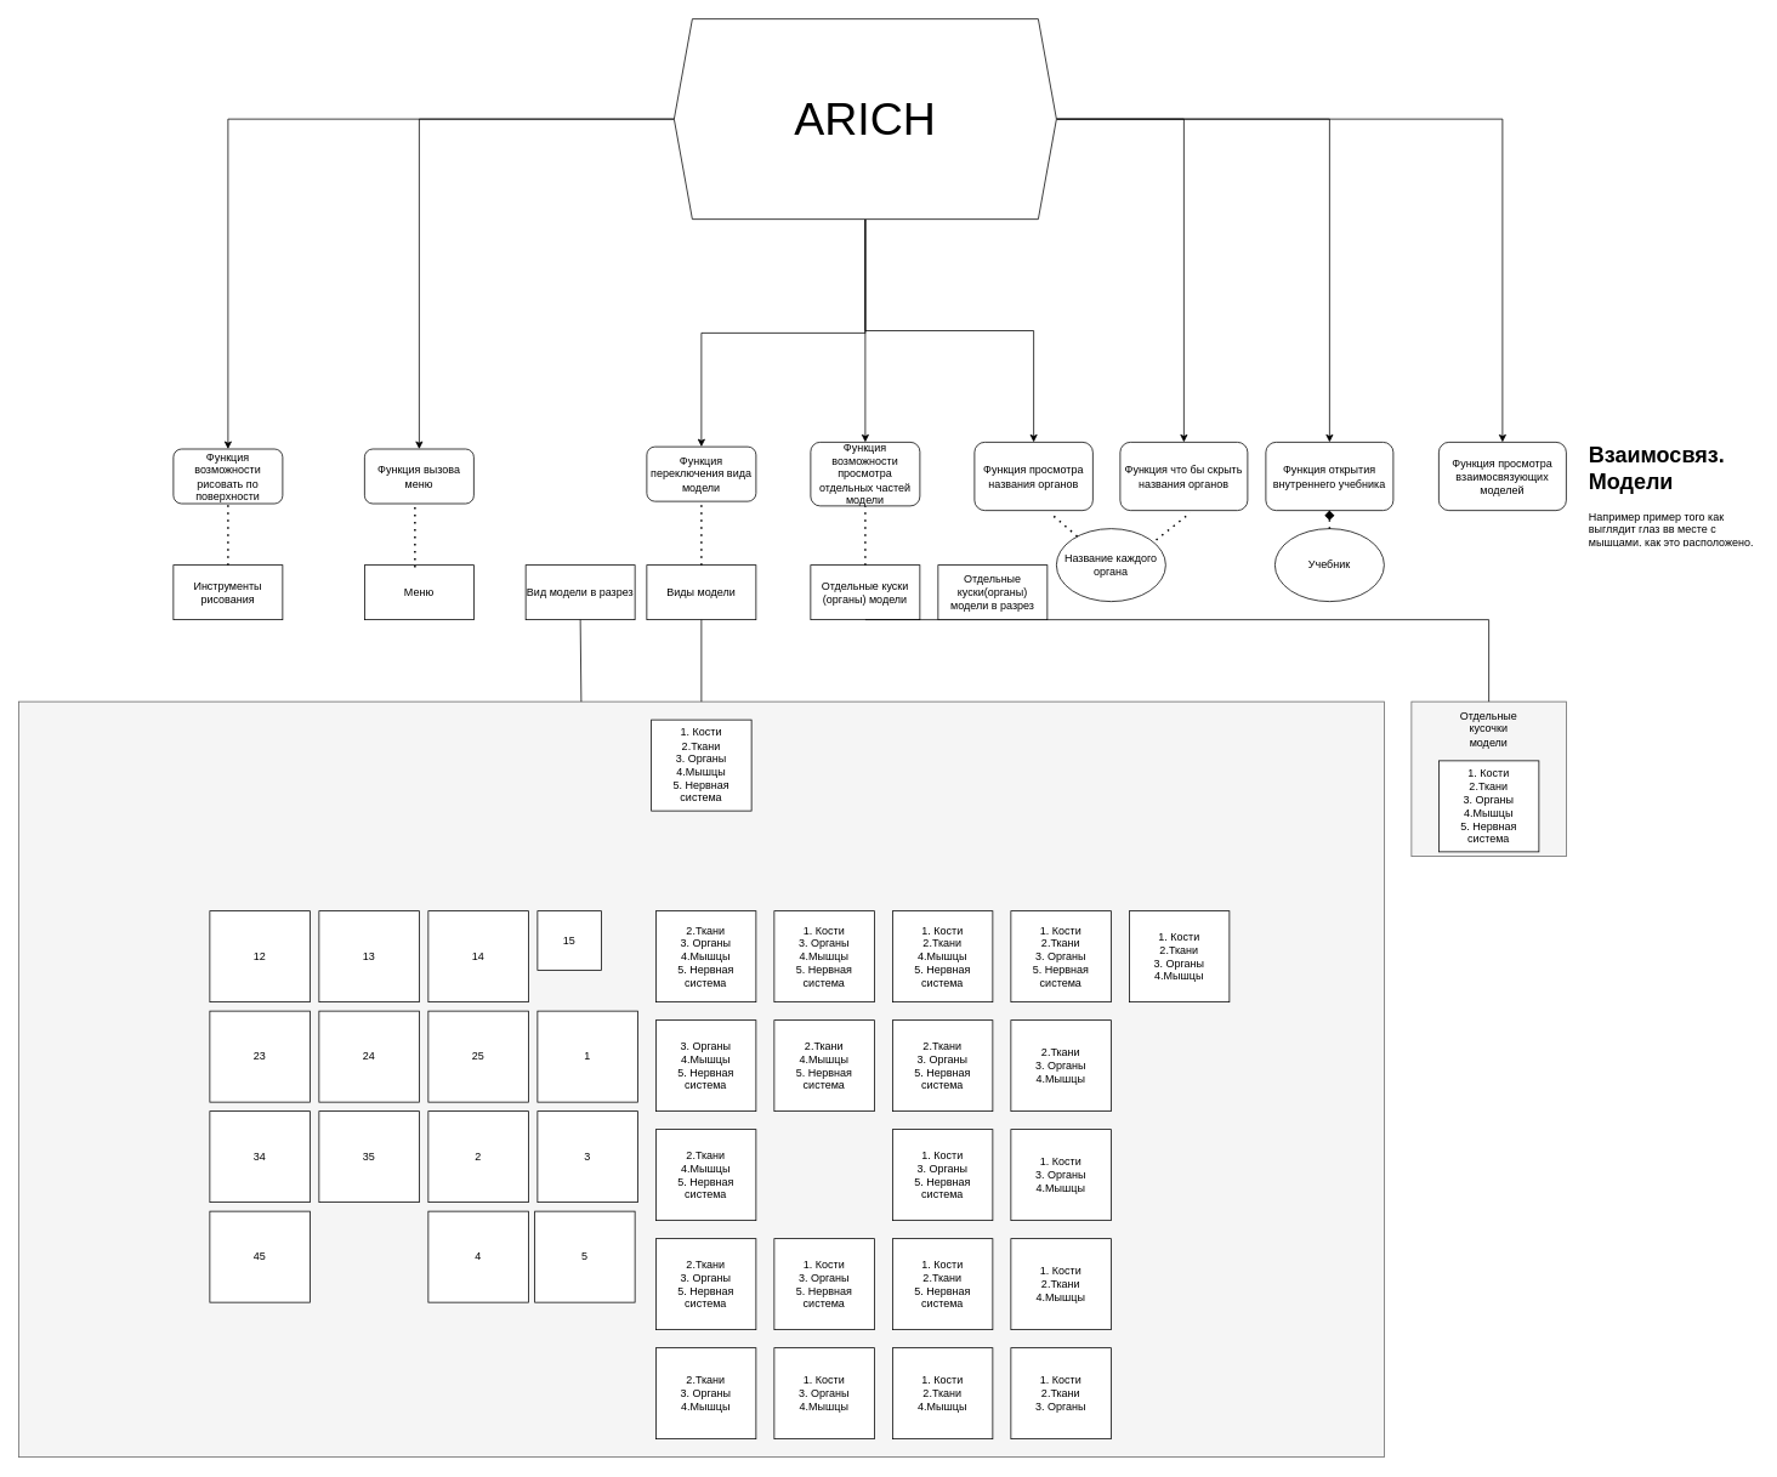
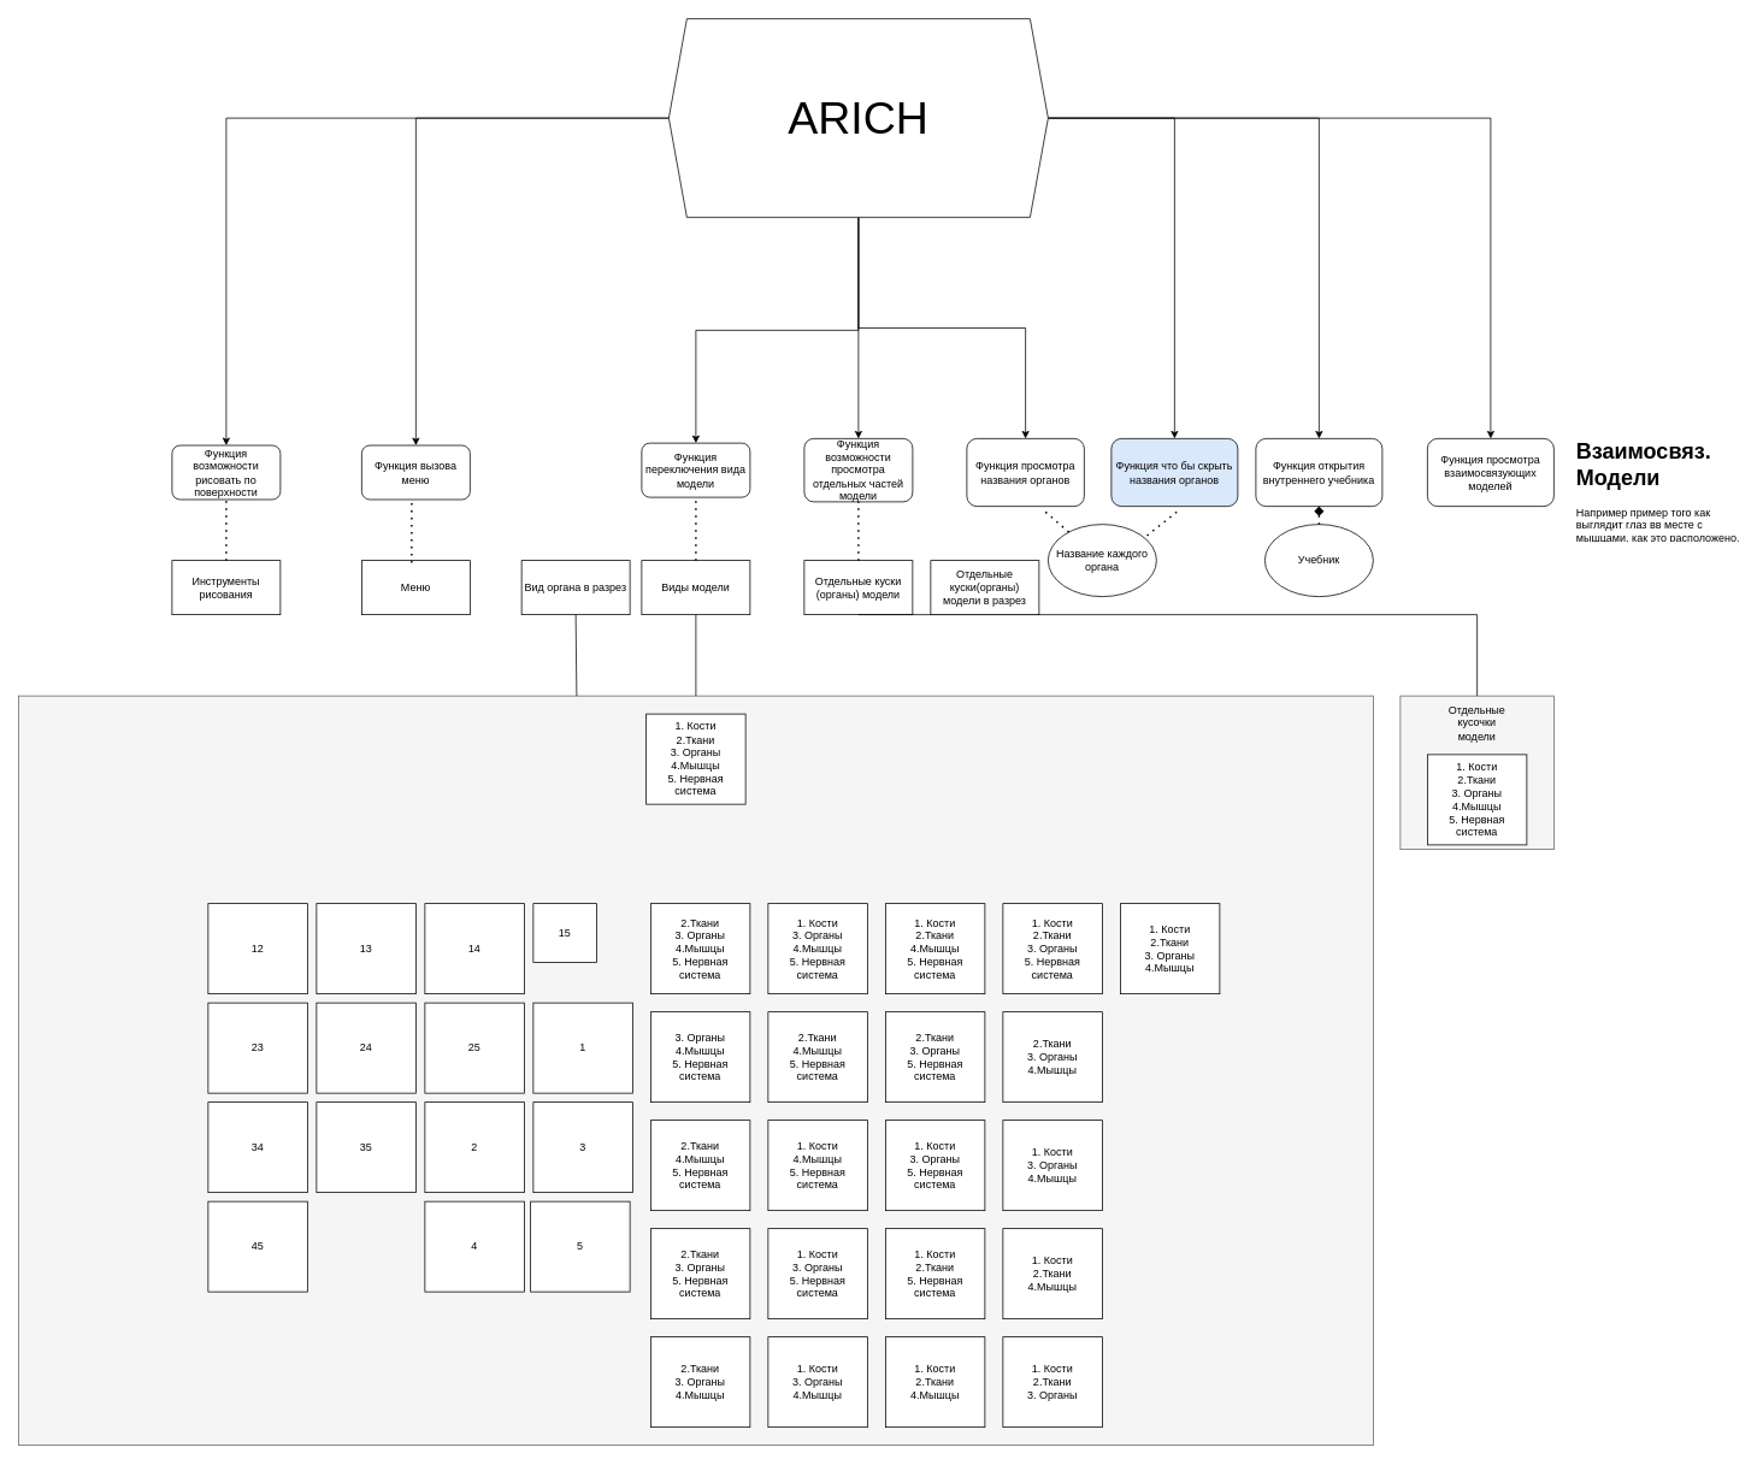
  <mxCell id="0" />
  <mxCell id="1" parent="0" />
  <mxCell id="2" value="" style="rounded=0;whiteSpace=wrap;html=1;fillColor=#f5f5f5;fontColor=#333333;strokeColor=#666666;" vertex="1" parent="1"><mxGeometry x="20" y="770" width="1500" height="830" as="geometry" /></mxCell>
  <mxCell id="3" value="Виды модели" style="rounded=0;whiteSpace=wrap;html=1;" vertex="1" parent="1"><mxGeometry x="710" y="620" width="120" height="60" as="geometry" /></mxCell>
  <mxCell id="4" value="1. Кости&lt;br&gt;2.Ткани&lt;br&gt;3. Органы&lt;br&gt;4.Мышцы&lt;br&gt;5. Нервная система" style="rounded=0;whiteSpace=wrap;html=1;" vertex="1" parent="1"><mxGeometry x="715" y="790" width="110" height="100" as="geometry" /></mxCell>
  <mxCell id="5" value="2.Ткани&lt;br&gt;3. Органы&lt;br&gt;4.Мышцы&lt;br&gt;5. Нервная система" style="rounded=0;whiteSpace=wrap;html=1;" vertex="1" parent="1"><mxGeometry x="720" y="1000" width="110" height="100" as="geometry" /></mxCell>
  <mxCell id="6" value="1. Кости&lt;br style=&quot;border-color: var(--border-color);&quot;&gt;3. Органы&lt;br style=&quot;border-color: var(--border-color);&quot;&gt;4.Мышцы&lt;br style=&quot;border-color: var(--border-color);&quot;&gt;5. Нервная система" style="rounded=0;whiteSpace=wrap;html=1;" vertex="1" parent="1"><mxGeometry x="850" y="1000" width="110" height="100" as="geometry" /></mxCell>
  <mxCell id="7" value="1. Кости&lt;br&gt;2.Ткани&lt;br&gt;4.Мышцы&lt;br&gt;5. Нервная система" style="rounded=0;whiteSpace=wrap;html=1;" vertex="1" parent="1"><mxGeometry x="980" y="1000" width="110" height="100" as="geometry" /></mxCell>
  <mxCell id="8" value="1. Кости&lt;br&gt;2.Ткани&lt;br&gt;3. Органы&lt;br&gt;5. Нервная система" style="rounded=0;whiteSpace=wrap;html=1;" vertex="1" parent="1"><mxGeometry x="1110" y="1000" width="110" height="100" as="geometry" /></mxCell>
  <mxCell id="9" value="1. Кости&lt;br&gt;2.Ткани&lt;br&gt;3. Органы&lt;br&gt;4.Мышцы" style="rounded=0;whiteSpace=wrap;html=1;" vertex="1" parent="1"><mxGeometry x="1240" y="1000" width="110" height="100" as="geometry" /></mxCell>
  <mxCell id="10" value="3. Органы&lt;br&gt;4.Мышцы&lt;br&gt;5. Нервная система" style="rounded=0;whiteSpace=wrap;html=1;" vertex="1" parent="1"><mxGeometry x="720" y="1120" width="110" height="100" as="geometry" /></mxCell>
  <mxCell id="11" value="2.Ткани&lt;br&gt;4.Мышцы&lt;br&gt;5. Нервная система" style="rounded=0;whiteSpace=wrap;html=1;" vertex="1" parent="1"><mxGeometry x="720" y="1240" width="110" height="100" as="geometry" /></mxCell>
  <mxCell id="12" value="2.Ткани&lt;br&gt;3. Органы&lt;br&gt;5. Нервная система" style="rounded=0;whiteSpace=wrap;html=1;" vertex="1" parent="1"><mxGeometry x="720" y="1360" width="110" height="100" as="geometry" /></mxCell>
  <mxCell id="13" value="2.Ткани&lt;br&gt;3. Органы&lt;br&gt;4.Мышцы" style="rounded=0;whiteSpace=wrap;html=1;" vertex="1" parent="1"><mxGeometry x="720" y="1480" width="110" height="100" as="geometry" /></mxCell>
+ <mxCell id="14" value="1. Кости&lt;br&gt;4.Мышцы&lt;br style=&quot;border-color: var(--border-color);&quot;&gt;5. Нервная система" style="rounded=0;whiteSpace=wrap;html=1;" vertex="1" parent="1"><mxGeometry x="850" y="1240" width="110" height="100" as="geometry" /></mxCell>
  <mxCell id="15" value="1. Кости&lt;br style=&quot;border-color: var(--border-color);&quot;&gt;3. Органы&lt;br style=&quot;border-color: var(--border-color);&quot;&gt;5. Нервная система" style="rounded=0;whiteSpace=wrap;html=1;" vertex="1" parent="1"><mxGeometry x="850" y="1360" width="110" height="100" as="geometry" /></mxCell>
  <mxCell id="16" value="1. Кости&lt;br style=&quot;border-color: var(--border-color);&quot;&gt;3. Органы&lt;br style=&quot;border-color: var(--border-color);&quot;&gt;4.Мышцы" style="rounded=0;whiteSpace=wrap;html=1;" vertex="1" parent="1"><mxGeometry x="850" y="1480" width="110" height="100" as="geometry" /></mxCell>
  <mxCell id="17" value="2.Ткани&lt;br&gt;4.Мышцы&lt;br&gt;5. Нервная система" style="rounded=0;whiteSpace=wrap;html=1;" vertex="1" parent="1"><mxGeometry x="850" y="1120" width="110" height="100" as="geometry" /></mxCell>
  <mxCell id="18" value="1. Кости&lt;br&gt;2.Ткани&lt;br&gt;5. Нервная система" style="rounded=0;whiteSpace=wrap;html=1;" vertex="1" parent="1"><mxGeometry x="980" y="1360" width="110" height="100" as="geometry" /></mxCell>
  <mxCell id="19" value="1. Кости&lt;br&gt;2.Ткани&lt;br&gt;4.Мышцы" style="rounded=0;whiteSpace=wrap;html=1;" vertex="1" parent="1"><mxGeometry x="980" y="1480" width="110" height="100" as="geometry" /></mxCell>
  <mxCell id="20" value="2.Ткани&lt;br&gt;3. Органы&lt;br&gt;5. Нервная система" style="rounded=0;whiteSpace=wrap;html=1;" vertex="1" parent="1"><mxGeometry x="980" y="1120" width="110" height="100" as="geometry" /></mxCell>
  <mxCell id="21" value="1. Кости&lt;br&gt;3. Органы&lt;br&gt;5. Нервная система" style="rounded=0;whiteSpace=wrap;html=1;" vertex="1" parent="1"><mxGeometry x="980" y="1240" width="110" height="100" as="geometry" /></mxCell>
  <mxCell id="22" value="1. Кости&lt;br&gt;2.Ткани&lt;br&gt;3. Органы" style="rounded=0;whiteSpace=wrap;html=1;" vertex="1" parent="1"><mxGeometry x="1110" y="1480" width="110" height="100" as="geometry" /></mxCell>
  <mxCell id="23" value="2.Ткани&lt;br&gt;3. Органы&lt;br&gt;4.Мышцы" style="rounded=0;whiteSpace=wrap;html=1;" vertex="1" parent="1"><mxGeometry x="1110" y="1120" width="110" height="100" as="geometry" /></mxCell>
  <mxCell id="24" value="1. Кости&lt;br&gt;3. Органы&lt;br&gt;4.Мышцы" style="rounded=0;whiteSpace=wrap;html=1;" vertex="1" parent="1"><mxGeometry x="1110" y="1240" width="110" height="100" as="geometry" /></mxCell>
  <mxCell id="25" value="1. Кости&lt;br&gt;2.Ткани&lt;br&gt;4.Мышцы" style="rounded=0;whiteSpace=wrap;html=1;" vertex="1" parent="1"><mxGeometry x="1110" y="1360" width="110" height="100" as="geometry" /></mxCell>
  <mxCell id="26" value="12" style="rounded=0;whiteSpace=wrap;html=1;" vertex="1" parent="1"><mxGeometry x="230" y="1000" width="110" height="100" as="geometry" /></mxCell>
  <mxCell id="27" value="13" style="rounded=0;whiteSpace=wrap;html=1;" vertex="1" parent="1"><mxGeometry x="350" y="1000" width="110" height="100" as="geometry" /></mxCell>
  <mxCell id="28" value="14" style="rounded=0;whiteSpace=wrap;html=1;" vertex="1" parent="1"><mxGeometry x="470" y="1000" width="110" height="100" as="geometry" /></mxCell>
  <mxCell id="29" value="15" style="rounded=0;whiteSpace=wrap;html=1;" vertex="1" parent="1"><mxGeometry x="590" y="1000" width="70" height="65" as="geometry" /></mxCell>
  <mxCell id="30" value="23" style="rounded=0;whiteSpace=wrap;html=1;" vertex="1" parent="1"><mxGeometry x="230" y="1110" width="110" height="100" as="geometry" /></mxCell>
  <mxCell id="31" value="24" style="rounded=0;whiteSpace=wrap;html=1;" vertex="1" parent="1"><mxGeometry x="350" y="1110" width="110" height="100" as="geometry" /></mxCell>
  <mxCell id="32" value="25" style="rounded=0;whiteSpace=wrap;html=1;" vertex="1" parent="1"><mxGeometry x="470" y="1110" width="110" height="100" as="geometry" /></mxCell>
  <mxCell id="33" value="34" style="rounded=0;whiteSpace=wrap;html=1;" vertex="1" parent="1"><mxGeometry x="230" y="1220" width="110" height="100" as="geometry" /></mxCell>
  <mxCell id="34" value="35" style="rounded=0;whiteSpace=wrap;html=1;" vertex="1" parent="1"><mxGeometry x="350" y="1220" width="110" height="100" as="geometry" /></mxCell>
  <mxCell id="35" value="45" style="rounded=0;whiteSpace=wrap;html=1;" vertex="1" parent="1"><mxGeometry x="230" y="1330" width="110" height="100" as="geometry" /></mxCell>
  <mxCell id="36" value="1" style="rounded=0;whiteSpace=wrap;html=1;" vertex="1" parent="1"><mxGeometry x="590" y="1110" width="110" height="100" as="geometry" /></mxCell>
  <mxCell id="37" value="3" style="rounded=0;whiteSpace=wrap;html=1;" vertex="1" parent="1"><mxGeometry x="590" y="1220" width="110" height="100" as="geometry" /></mxCell>
  <mxCell id="38" value="2" style="rounded=0;whiteSpace=wrap;html=1;" vertex="1" parent="1"><mxGeometry x="470" y="1220" width="110" height="100" as="geometry" /></mxCell>
  <mxCell id="39" value="4" style="rounded=0;whiteSpace=wrap;html=1;" vertex="1" parent="1"><mxGeometry x="470" y="1330" width="110" height="100" as="geometry" /></mxCell>
  <mxCell id="40" value="5" style="rounded=0;whiteSpace=wrap;html=1;" vertex="1" parent="1"><mxGeometry x="587" y="1330" width="110" height="100" as="geometry" /></mxCell>
  <mxCell id="41" value="" style="endArrow=none;html=1;rounded=0;exitX=0.5;exitY=1;exitDx=0;exitDy=0;" edge="1" parent="1" source="3" target="2"><mxGeometry width="50" height="50" relative="1" as="geometry"><mxPoint x="850" y="640" as="sourcePoint" /><mxPoint x="900" y="590" as="targetPoint" /></mxGeometry></mxCell>
  <mxCell id="42" value="Функция переключения вида модели" style="rounded=1;whiteSpace=wrap;html=1;" vertex="1" parent="1"><mxGeometry x="710" y="490" width="120" height="60" as="geometry" /></mxCell>
  <mxCell id="43" value="" style="endArrow=none;dashed=1;html=1;dashPattern=1 3;strokeWidth=2;rounded=0;entryX=0.5;entryY=1;entryDx=0;entryDy=0;exitX=0.5;exitY=0;exitDx=0;exitDy=0;" edge="1" parent="1" source="3" target="42"><mxGeometry width="50" height="50" relative="1" as="geometry"><mxPoint x="850" y="640" as="sourcePoint" /><mxPoint x="900" y="590" as="targetPoint" /></mxGeometry></mxCell>
  <mxCell id="44" value="Функция возможности просмотра отдельных частей модели" style="rounded=1;whiteSpace=wrap;html=1;" vertex="1" parent="1"><mxGeometry x="890" y="485" width="120" height="70" as="geometry" /></mxCell>
  <mxCell id="45" value="" style="whiteSpace=wrap;html=1;aspect=fixed;fillColor=#f5f5f5;fontColor=#333333;strokeColor=#666666;" vertex="1" parent="1"><mxGeometry x="1550" y="770" width="170" height="170" as="geometry" /></mxCell>
  <mxCell id="46" value="1. Кости&lt;br&gt;2.Ткани&lt;br&gt;3. Органы&lt;br&gt;4.Мышцы&lt;br&gt;5. Нервная система" style="rounded=0;whiteSpace=wrap;html=1;" vertex="1" parent="1"><mxGeometry x="1580" y="835" width="110" height="100" as="geometry" /></mxCell>
  <mxCell id="47" value="Отдельные кусочки модели" style="text;html=1;strokeColor=none;fillColor=none;align=center;verticalAlign=middle;whiteSpace=wrap;rounded=0;" vertex="1" parent="1"><mxGeometry x="1605" y="785" width="60" height="30" as="geometry" /></mxCell>
  <mxCell id="48" value="Отдельные куски (органы) модели" style="rounded=0;whiteSpace=wrap;html=1;" vertex="1" parent="1"><mxGeometry x="890" y="620" width="120" height="60" as="geometry" /></mxCell>
  <mxCell id="49" value="" style="endArrow=none;html=1;rounded=0;entryX=0.5;entryY=1;entryDx=0;entryDy=0;exitX=0.5;exitY=0;exitDx=0;exitDy=0;" edge="1" parent="1" source="45" target="48"><mxGeometry width="50" height="50" relative="1" as="geometry"><mxPoint x="850" y="890" as="sourcePoint" /><mxPoint x="900" y="840" as="targetPoint" /><Array as="points"><mxPoint x="1635" y="680" /></Array></mxGeometry></mxCell>
  <mxCell id="50" value="" style="endArrow=none;dashed=1;html=1;dashPattern=1 3;strokeWidth=2;rounded=0;entryX=0.5;entryY=1;entryDx=0;entryDy=0;exitX=0.5;exitY=0;exitDx=0;exitDy=0;" edge="1" parent="1" source="48" target="44"><mxGeometry width="50" height="50" relative="1" as="geometry"><mxPoint x="850" y="770" as="sourcePoint" /><mxPoint x="900" y="720" as="targetPoint" /></mxGeometry></mxCell>
  <mxCell id="51" value="Название каждого органа" style="ellipse;whiteSpace=wrap;html=1;" vertex="1" parent="1"><mxGeometry x="1160" y="580" width="120" height="80" as="geometry" /></mxCell>
  <mxCell id="52" value="Функция просмотра названия органов" style="rounded=1;whiteSpace=wrap;html=1;" vertex="1" parent="1"><mxGeometry x="1070" y="485" width="130" height="75" as="geometry" /></mxCell>
- <mxCell id="53" value="Функция что бы скрыть названия органов" style="rounded=1;whiteSpace=wrap;html=1;" vertex="1" parent="1"><mxGeometry x="1230" y="485" width="140" height="75" as="geometry" /></mxCell>
+ <mxCell id="53" value="Функция что бы скрыть названия органов" style="rounded=1;whiteSpace=wrap;html=1;fillColor=#dae8fc;" vertex="1" parent="1"><mxGeometry x="1230" y="485" width="140" height="75" as="geometry" /></mxCell>
  <mxCell id="54" value="" style="endArrow=none;dashed=1;html=1;dashPattern=1 3;strokeWidth=2;rounded=0;entryX=0.551;entryY=1.033;entryDx=0;entryDy=0;entryPerimeter=0;exitX=0.913;exitY=0.155;exitDx=0;exitDy=0;exitPerimeter=0;" edge="1" parent="1" source="51" target="53"><mxGeometry width="50" height="50" relative="1" as="geometry"><mxPoint x="1390" y="660" as="sourcePoint" /><mxPoint x="1440" y="610" as="targetPoint" /></mxGeometry></mxCell>
  <mxCell id="55" value="" style="endArrow=none;dashed=1;html=1;dashPattern=1 3;strokeWidth=2;rounded=0;entryX=0.645;entryY=1.047;entryDx=0;entryDy=0;entryPerimeter=0;" edge="1" parent="1" source="51" target="52"><mxGeometry width="50" height="50" relative="1" as="geometry"><mxPoint x="1390" y="660" as="sourcePoint" /><mxPoint x="1440" y="610" as="targetPoint" /></mxGeometry></mxCell>
- <mxCell id="56" value="Вид модели в разрез" style="rounded=0;whiteSpace=wrap;html=1;" vertex="1" parent="1"><mxGeometry x="577" y="620" width="120" height="60" as="geometry" /></mxCell>
+ <mxCell id="56" value="Вид органа в разрез" style="rounded=0;whiteSpace=wrap;html=1;" vertex="1" parent="1"><mxGeometry x="577" y="620" width="120" height="60" as="geometry" /></mxCell>
  <mxCell id="57" value="Отдельные куски(органы) модели в разрез" style="rounded=0;whiteSpace=wrap;html=1;" vertex="1" parent="1"><mxGeometry x="1030" y="620" width="120" height="60" as="geometry" /></mxCell>
  <mxCell id="58" value="" style="endArrow=none;html=1;rounded=0;entryX=0.5;entryY=1;entryDx=0;entryDy=0;exitX=0.412;exitY=0;exitDx=0;exitDy=0;exitPerimeter=0;" edge="1" parent="1" source="2" target="56"><mxGeometry width="50" height="50" relative="1" as="geometry"><mxPoint x="630" y="760" as="sourcePoint" /><mxPoint x="680" y="710" as="targetPoint" /></mxGeometry></mxCell>
  <mxCell id="59" value="Функция открытия внутреннего учебника" style="rounded=1;whiteSpace=wrap;html=1;" vertex="1" parent="1"><mxGeometry x="1390" y="485" width="140" height="75" as="geometry" /></mxCell>
  <mxCell id="60" value="Учебник" style="ellipse;whiteSpace=wrap;html=1;" vertex="1" parent="1"><mxGeometry x="1400" y="580" width="120" height="80" as="geometry" /></mxCell>
  <mxCell id="61" value="" style="endArrow=diamond;dashed=1;html=1;dashPattern=1 3;strokeWidth=2;rounded=0;entryX=0.5;entryY=1;entryDx=0;entryDy=0;exitX=0.5;exitY=0;exitDx=0;exitDy=0;" edge="1" parent="1" source="60" target="59"><mxGeometry width="50" height="50" relative="1" as="geometry"><mxPoint x="1460" y="600" as="sourcePoint" /><mxPoint x="1510" y="550" as="targetPoint" /></mxGeometry></mxCell>
  <mxCell id="62" value="Функция просмотра взаимосвязующих моделей" style="rounded=1;whiteSpace=wrap;html=1;" vertex="1" parent="1"><mxGeometry x="1580" y="485" width="140" height="75" as="geometry" /></mxCell>
  <mxCell id="63" value="&lt;h1&gt;Взаимосвяз. Модели&lt;/h1&gt;&lt;p&gt;Например пример того как выглядит глаз вв месте с мышцами, как это расположено. Или допустим клетки под микроскопом и тд.&lt;/p&gt;" style="text;html=1;strokeColor=none;fillColor=none;spacing=5;spacingTop=-20;whiteSpace=wrap;overflow=hidden;rounded=0;" vertex="1" parent="1"><mxGeometry x="1740" y="480" width="190" height="120" as="geometry" /></mxCell>
  <mxCell id="64" value="Функция вызова меню" style="rounded=1;whiteSpace=wrap;html=1;" vertex="1" parent="1"><mxGeometry x="400" y="492.5" width="120" height="60" as="geometry" /></mxCell>
  <mxCell id="65" value="Меню" style="rounded=0;whiteSpace=wrap;html=1;" vertex="1" parent="1"><mxGeometry x="400" y="620" width="120" height="60" as="geometry" /></mxCell>
  <mxCell id="66" value="" style="endArrow=none;dashed=1;html=1;dashPattern=1 3;strokeWidth=2;rounded=0;entryX=0.461;entryY=1.005;entryDx=0;entryDy=0;entryPerimeter=0;exitX=0.461;exitY=0.041;exitDx=0;exitDy=0;exitPerimeter=0;" edge="1" parent="1" source="65" target="64"><mxGeometry width="50" height="50" relative="1" as="geometry"><mxPoint x="540" y="620" as="sourcePoint" /><mxPoint x="590" y="570" as="targetPoint" /></mxGeometry></mxCell>
  <mxCell id="67" value="Функция возможности рисовать по поверхности" style="rounded=1;whiteSpace=wrap;html=1;" vertex="1" parent="1"><mxGeometry x="190" y="492.5" width="120" height="60" as="geometry" /></mxCell>
  <mxCell id="68" value="Инструменты рисования" style="rounded=0;whiteSpace=wrap;html=1;" vertex="1" parent="1"><mxGeometry x="190" y="620" width="120" height="60" as="geometry" /></mxCell>
  <mxCell id="69" value="" style="endArrow=none;dashed=1;html=1;dashPattern=1 3;strokeWidth=2;rounded=0;entryX=0.5;entryY=1;entryDx=0;entryDy=0;" edge="1" parent="1" source="68" target="67"><mxGeometry width="50" height="50" relative="1" as="geometry"><mxPoint x="540" y="620" as="sourcePoint" /><mxPoint x="590" y="570" as="targetPoint" /></mxGeometry></mxCell>
  <mxCell id="70" style="edgeStyle=orthogonalEdgeStyle;rounded=0;orthogonalLoop=1;jettySize=auto;html=1;" edge="1" parent="1" source="78" target="67"><mxGeometry relative="1" as="geometry" /></mxCell>
  <mxCell id="71" style="edgeStyle=orthogonalEdgeStyle;rounded=0;orthogonalLoop=1;jettySize=auto;html=1;entryX=0.5;entryY=0;entryDx=0;entryDy=0;" edge="1" parent="1" source="78" target="64"><mxGeometry relative="1" as="geometry" /></mxCell>
  <mxCell id="72" style="edgeStyle=orthogonalEdgeStyle;rounded=0;orthogonalLoop=1;jettySize=auto;html=1;" edge="1" parent="1" source="78" target="42"><mxGeometry relative="1" as="geometry" /></mxCell>
  <mxCell id="73" style="edgeStyle=orthogonalEdgeStyle;rounded=0;orthogonalLoop=1;jettySize=auto;html=1;entryX=0.5;entryY=0;entryDx=0;entryDy=0;" edge="1" parent="1" source="78" target="44"><mxGeometry relative="1" as="geometry" /></mxCell>
  <mxCell id="74" style="edgeStyle=orthogonalEdgeStyle;rounded=0;orthogonalLoop=1;jettySize=auto;html=1;entryX=0.5;entryY=0;entryDx=0;entryDy=0;" edge="1" parent="1" source="78" target="52"><mxGeometry relative="1" as="geometry" /></mxCell>
  <mxCell id="75" style="edgeStyle=orthogonalEdgeStyle;rounded=0;orthogonalLoop=1;jettySize=auto;html=1;entryX=0.5;entryY=0;entryDx=0;entryDy=0;" edge="1" parent="1" source="78" target="53"><mxGeometry relative="1" as="geometry" /></mxCell>
  <mxCell id="76" style="edgeStyle=orthogonalEdgeStyle;rounded=0;orthogonalLoop=1;jettySize=auto;html=1;" edge="1" parent="1" source="78" target="59"><mxGeometry relative="1" as="geometry" /></mxCell>
  <mxCell id="77" style="edgeStyle=orthogonalEdgeStyle;rounded=0;orthogonalLoop=1;jettySize=auto;html=1;" edge="1" parent="1" source="78" target="62"><mxGeometry relative="1" as="geometry" /></mxCell>
  <mxCell id="78" value="&lt;font style=&quot;font-size: 50px;&quot;&gt;ARICH&lt;/font&gt;" style="shape=hexagon;perimeter=hexagonPerimeter2;whiteSpace=wrap;html=1;fixedSize=1;" vertex="1" parent="1"><mxGeometry x="740" y="20" width="420" height="220" as="geometry" /></mxCell>
